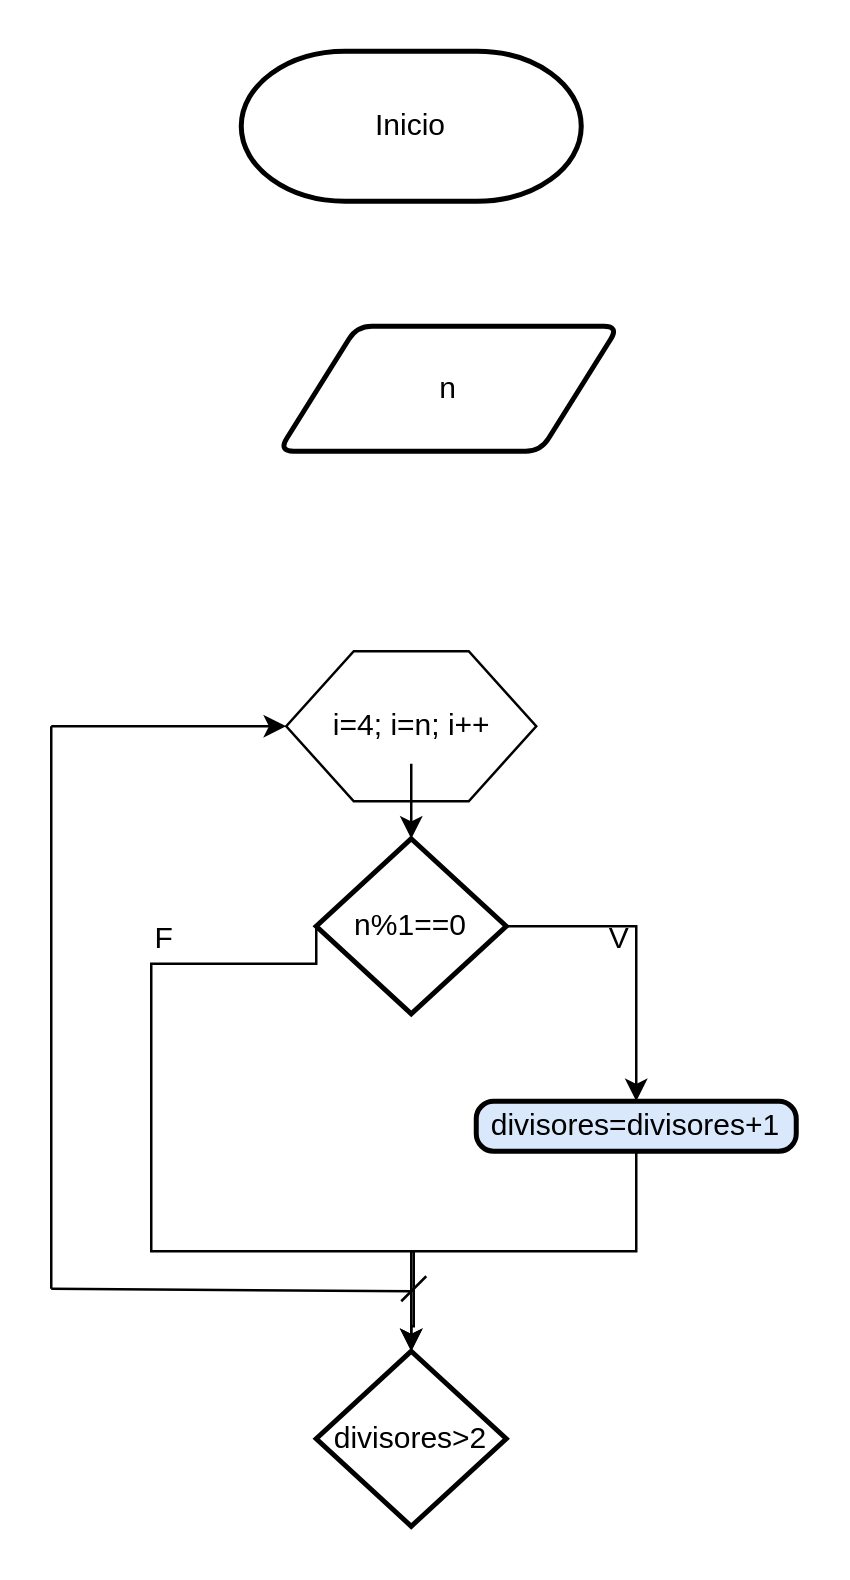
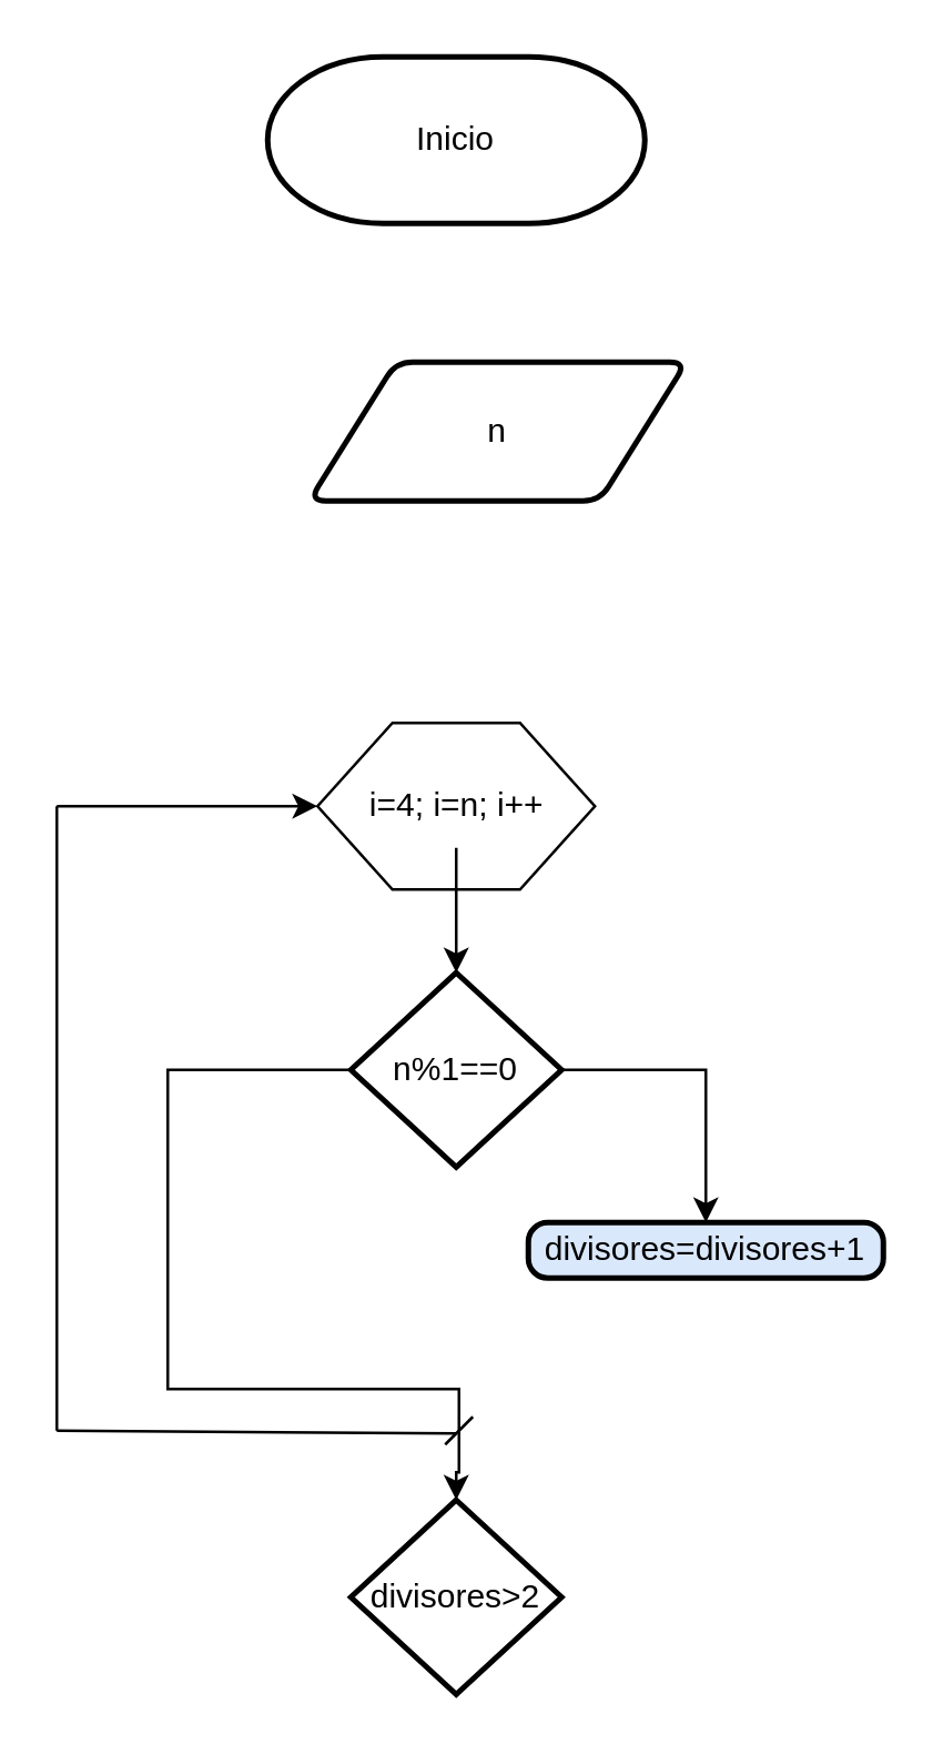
  <mxCell id="0" />
  <mxCell id="1" parent="0" />
  <mxCell id="2" value="Inicio" style="strokeWidth=2;html=1;shape=mxgraph.flowchart.terminator;whiteSpace=wrap;" vertex="1" parent="1"><mxGeometry x="96" y="20" width="136" height="60" as="geometry" /></mxCell>
  <mxCell id="3" value="n" style="shape=parallelogram;html=1;strokeWidth=2;perimeter=parallelogramPerimeter;whiteSpace=wrap;rounded=1;arcSize=12;size=0.23;" vertex="1" parent="1"><mxGeometry x="111" y="130" width="136" height="50" as="geometry" /></mxCell>
  <mxCell id="4" value="" style="verticalLabelPosition=bottom;verticalAlign=top;html=1;shape=hexagon;perimeter=hexagonPerimeter2;arcSize=6;size=0.27;" vertex="1" parent="1"><mxGeometry x="114" y="260" width="100" height="60" as="geometry" /></mxCell>
  <mxCell id="5" value="i=4; i=n; i++" style="text;html=1;align=center;verticalAlign=middle;resizable=0;points=[];autosize=1;strokeColor=none;fillColor=none;" vertex="1" parent="1"><mxGeometry x="119" y="275" width="90" height="30" as="geometry" /></mxCell>
  <mxCell id="6" style="edgeStyle=orthogonalEdgeStyle;rounded=0;orthogonalLoop=1;jettySize=auto;html=1;entryX=0.5;entryY=0;entryDx=0;entryDy=0;exitX=1;exitY=0.5;exitDx=0;exitDy=0;exitPerimeter=0;" edge="1" parent="1" source="8" target="9"><mxGeometry relative="1" as="geometry" /></mxCell>
  <mxCell id="7" style="edgeStyle=orthogonalEdgeStyle;rounded=0;orthogonalLoop=1;jettySize=auto;html=1;exitX=0;exitY=0.5;exitDx=0;exitDy=0;exitPerimeter=0;" edge="1" parent="1" source="8"><mxGeometry relative="1" as="geometry"><mxPoint x="164" y="540" as="targetPoint" /><Array as="points"><mxPoint x="60" y="385" /><mxPoint x="60" y="500" /><mxPoint x="165" y="500" /><mxPoint x="165" y="530" /><mxPoint x="164" y="530" /></Array></mxGeometry></mxCell>
- <mxCell id="8" value="n%1==0" style="strokeWidth=2;html=1;shape=mxgraph.flowchart.decision;whiteSpace=wrap;" vertex="1" parent="1"><mxGeometry x="126" y="335" width="76" height="70" as="geometry" /></mxCell>
+ <mxCell id="8" value="n%1==0" style="strokeWidth=2;html=1;shape=mxgraph.flowchart.decision;whiteSpace=wrap;" vertex="1" parent="1"><mxGeometry x="126" y="350" width="76" height="70" as="geometry" /></mxCell>
  <mxCell id="9" value="divisores=divisores+1" style="rounded=1;whiteSpace=wrap;html=1;absoluteArcSize=1;arcSize=14;strokeWidth=2;fillColor=#dae8fc;" vertex="1" parent="1"><mxGeometry x="190" y="440" width="128" height="20" as="geometry" /></mxCell>
  <mxCell id="10" value="divisores&amp;gt;2" style="strokeWidth=2;html=1;shape=mxgraph.flowchart.decision;whiteSpace=wrap;" vertex="1" parent="1"><mxGeometry x="126" y="540" width="76" height="70" as="geometry" /></mxCell>
- <mxCell id="11" style="edgeStyle=orthogonalEdgeStyle;rounded=0;orthogonalLoop=1;jettySize=auto;html=1;entryX=0.5;entryY=0;entryDx=0;entryDy=0;entryPerimeter=0;" edge="1" parent="1" source="9" target="10"><mxGeometry relative="1" as="geometry" /></mxCell>
  <mxCell id="12" style="edgeStyle=orthogonalEdgeStyle;rounded=0;orthogonalLoop=1;jettySize=auto;html=1;entryX=0.5;entryY=0;entryDx=0;entryDy=0;entryPerimeter=0;" edge="1" parent="1" source="5" target="8"><mxGeometry relative="1" as="geometry" /></mxCell>
  <mxCell id="13" value="" style="endArrow=none;html=1;rounded=0;" edge="1" parent="1"><mxGeometry width="50" height="50" relative="1" as="geometry"><mxPoint x="160" y="520" as="sourcePoint" /><mxPoint x="170" y="510" as="targetPoint" /><Array as="points"><mxPoint x="170" y="510" /></Array></mxGeometry></mxCell>
  <mxCell id="14" value="" style="endArrow=none;html=1;rounded=0;" edge="1" parent="1"><mxGeometry width="50" height="50" relative="1" as="geometry"><mxPoint x="20" y="515" as="sourcePoint" /><mxPoint x="164" y="516" as="targetPoint" /></mxGeometry></mxCell>
  <mxCell id="15" value="" style="endArrow=none;html=1;rounded=0;" edge="1" parent="1"><mxGeometry width="50" height="50" relative="1" as="geometry"><mxPoint x="20" y="515" as="sourcePoint" /><mxPoint x="20" y="290" as="targetPoint" /></mxGeometry></mxCell>
  <mxCell id="16" value="" style="endArrow=classic;html=1;rounded=0;entryX=0;entryY=0.5;entryDx=0;entryDy=0;" edge="1" parent="1" target="4"><mxGeometry width="50" height="50" relative="1" as="geometry"><mxPoint x="20" y="290" as="sourcePoint" /><mxPoint x="100" y="300" as="targetPoint" /></mxGeometry></mxCell>
- <mxCell id="17" value="F" style="text;html=1;align=center;verticalAlign=middle;resizable=0;points=[];autosize=1;strokeColor=none;fillColor=none;" vertex="1" parent="1"><mxGeometry x="50" y="360" width="30" height="30" as="geometry" /></mxCell>
- <mxCell id="18" value="V" style="text;html=1;align=center;verticalAlign=middle;resizable=0;points=[];autosize=1;strokeColor=none;fillColor=none;" vertex="1" parent="1"><mxGeometry x="232" y="360" width="30" height="30" as="geometry" /></mxCell>
